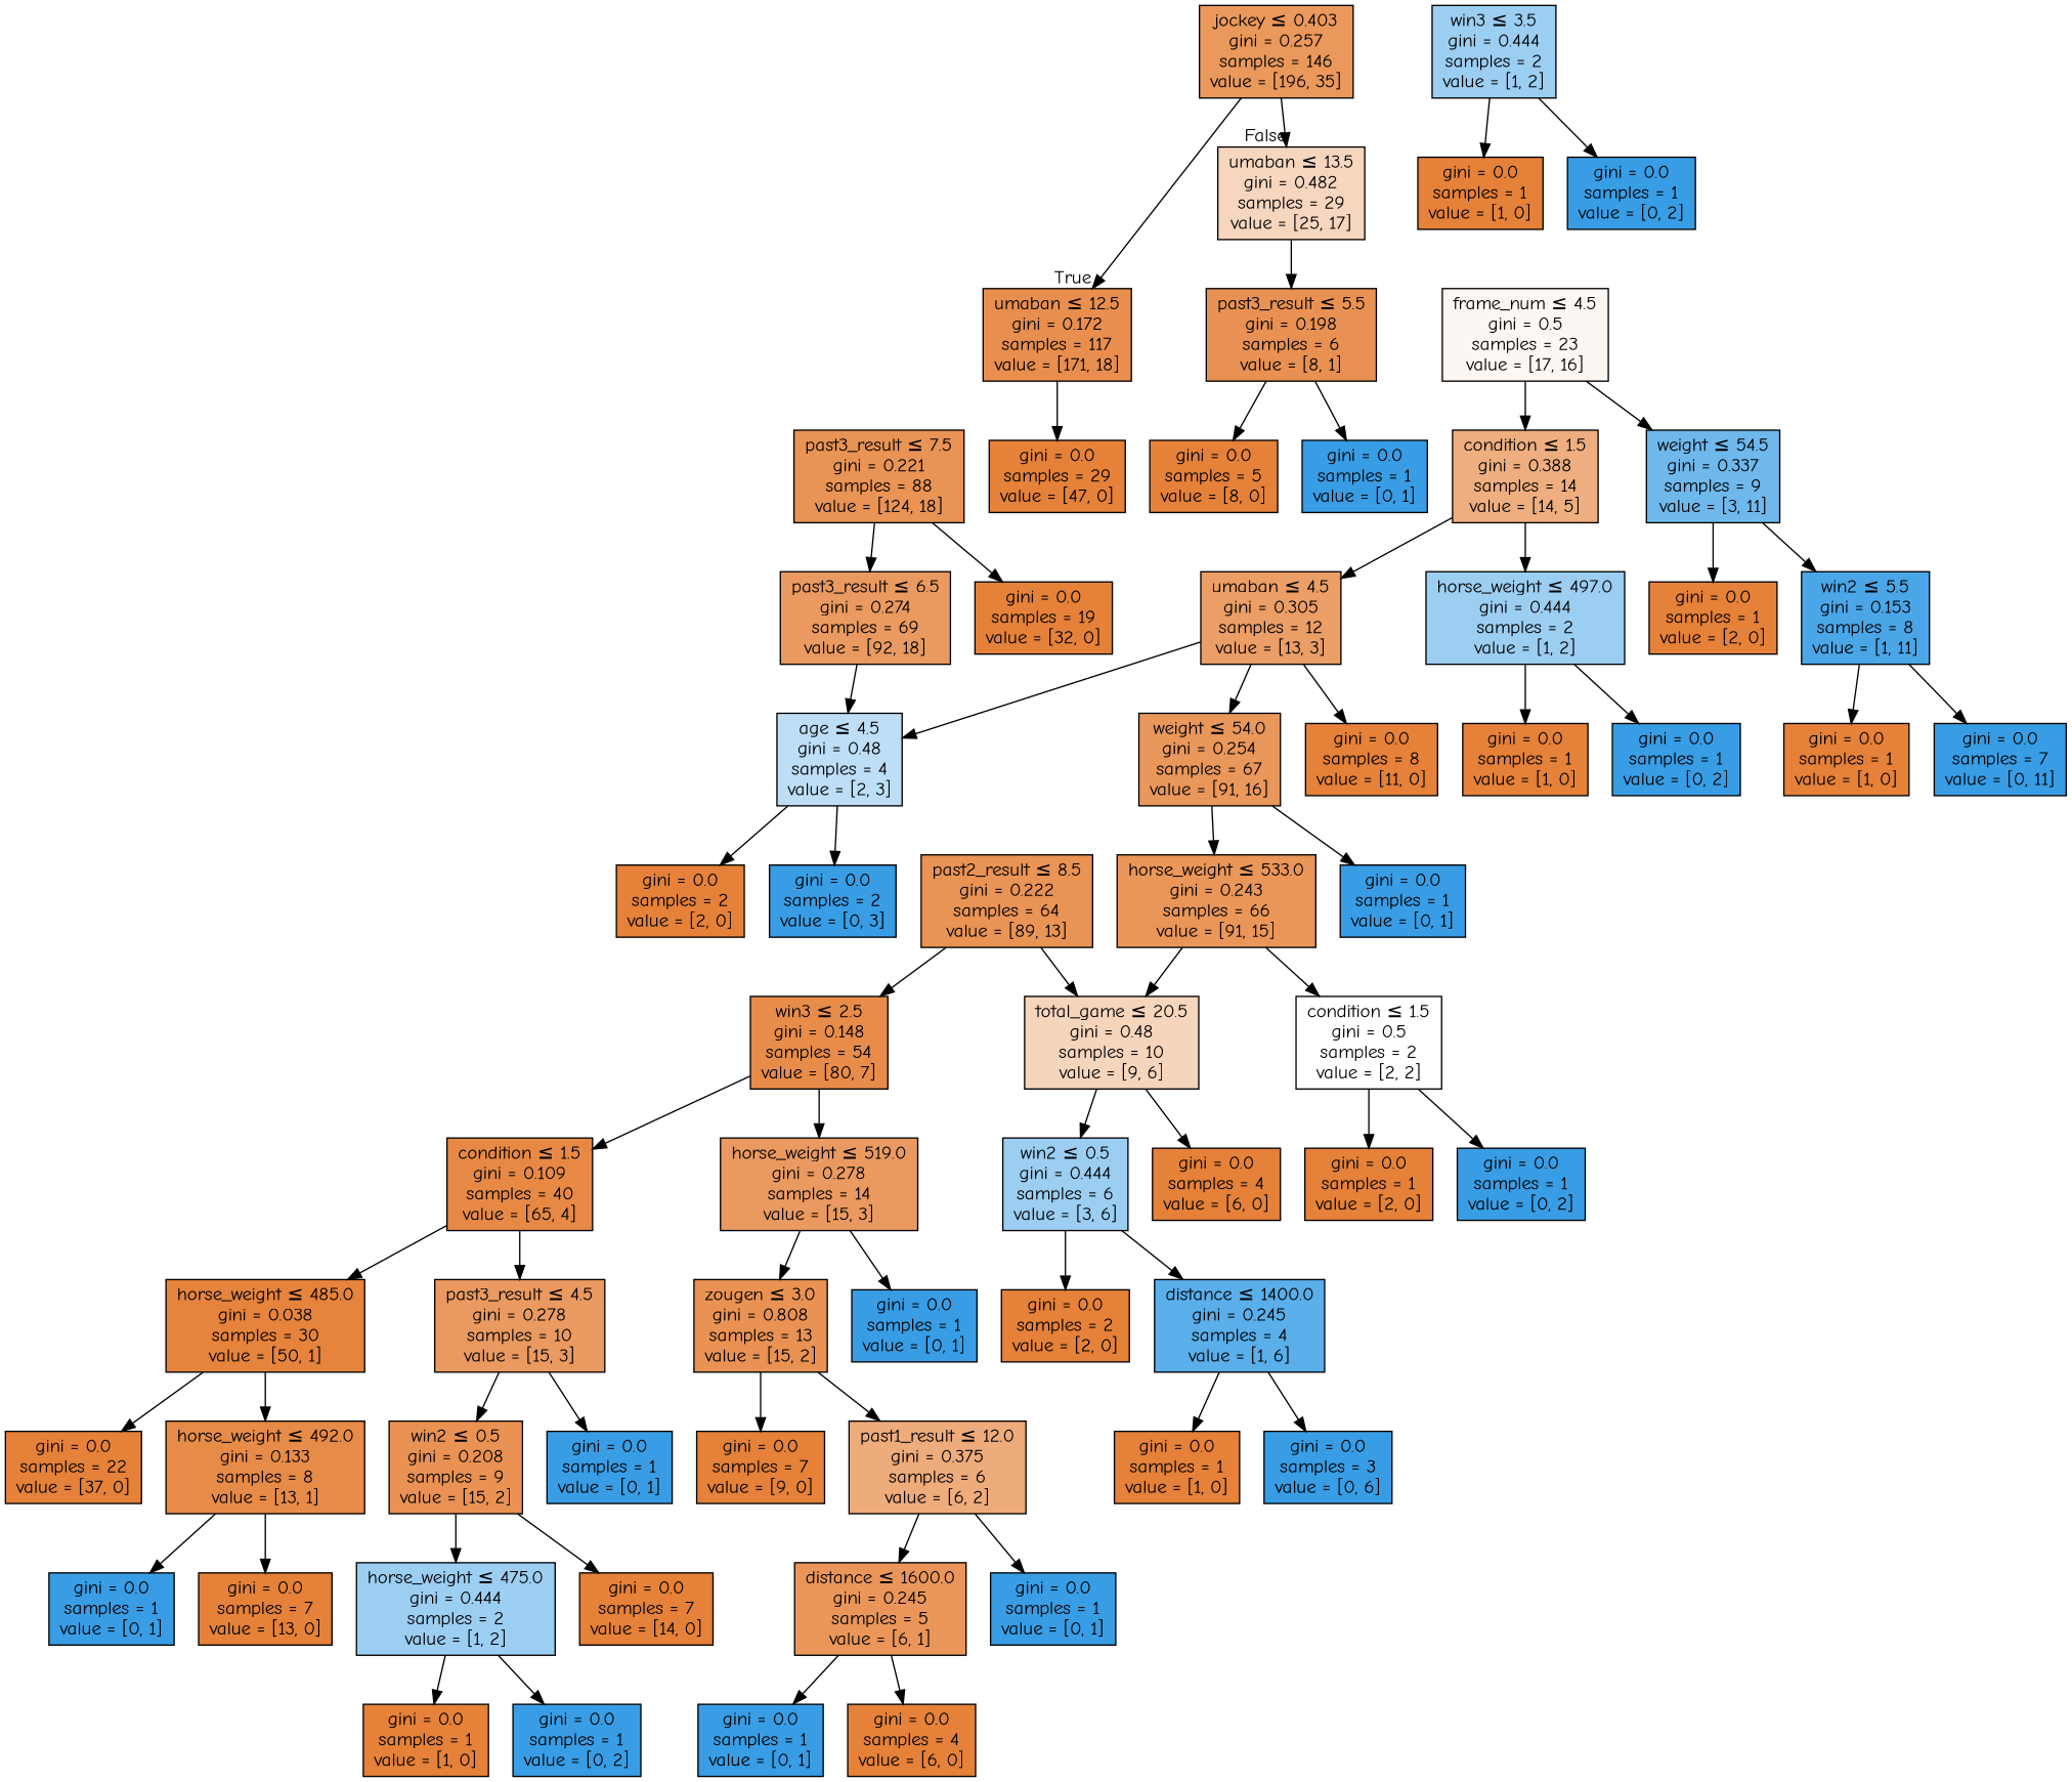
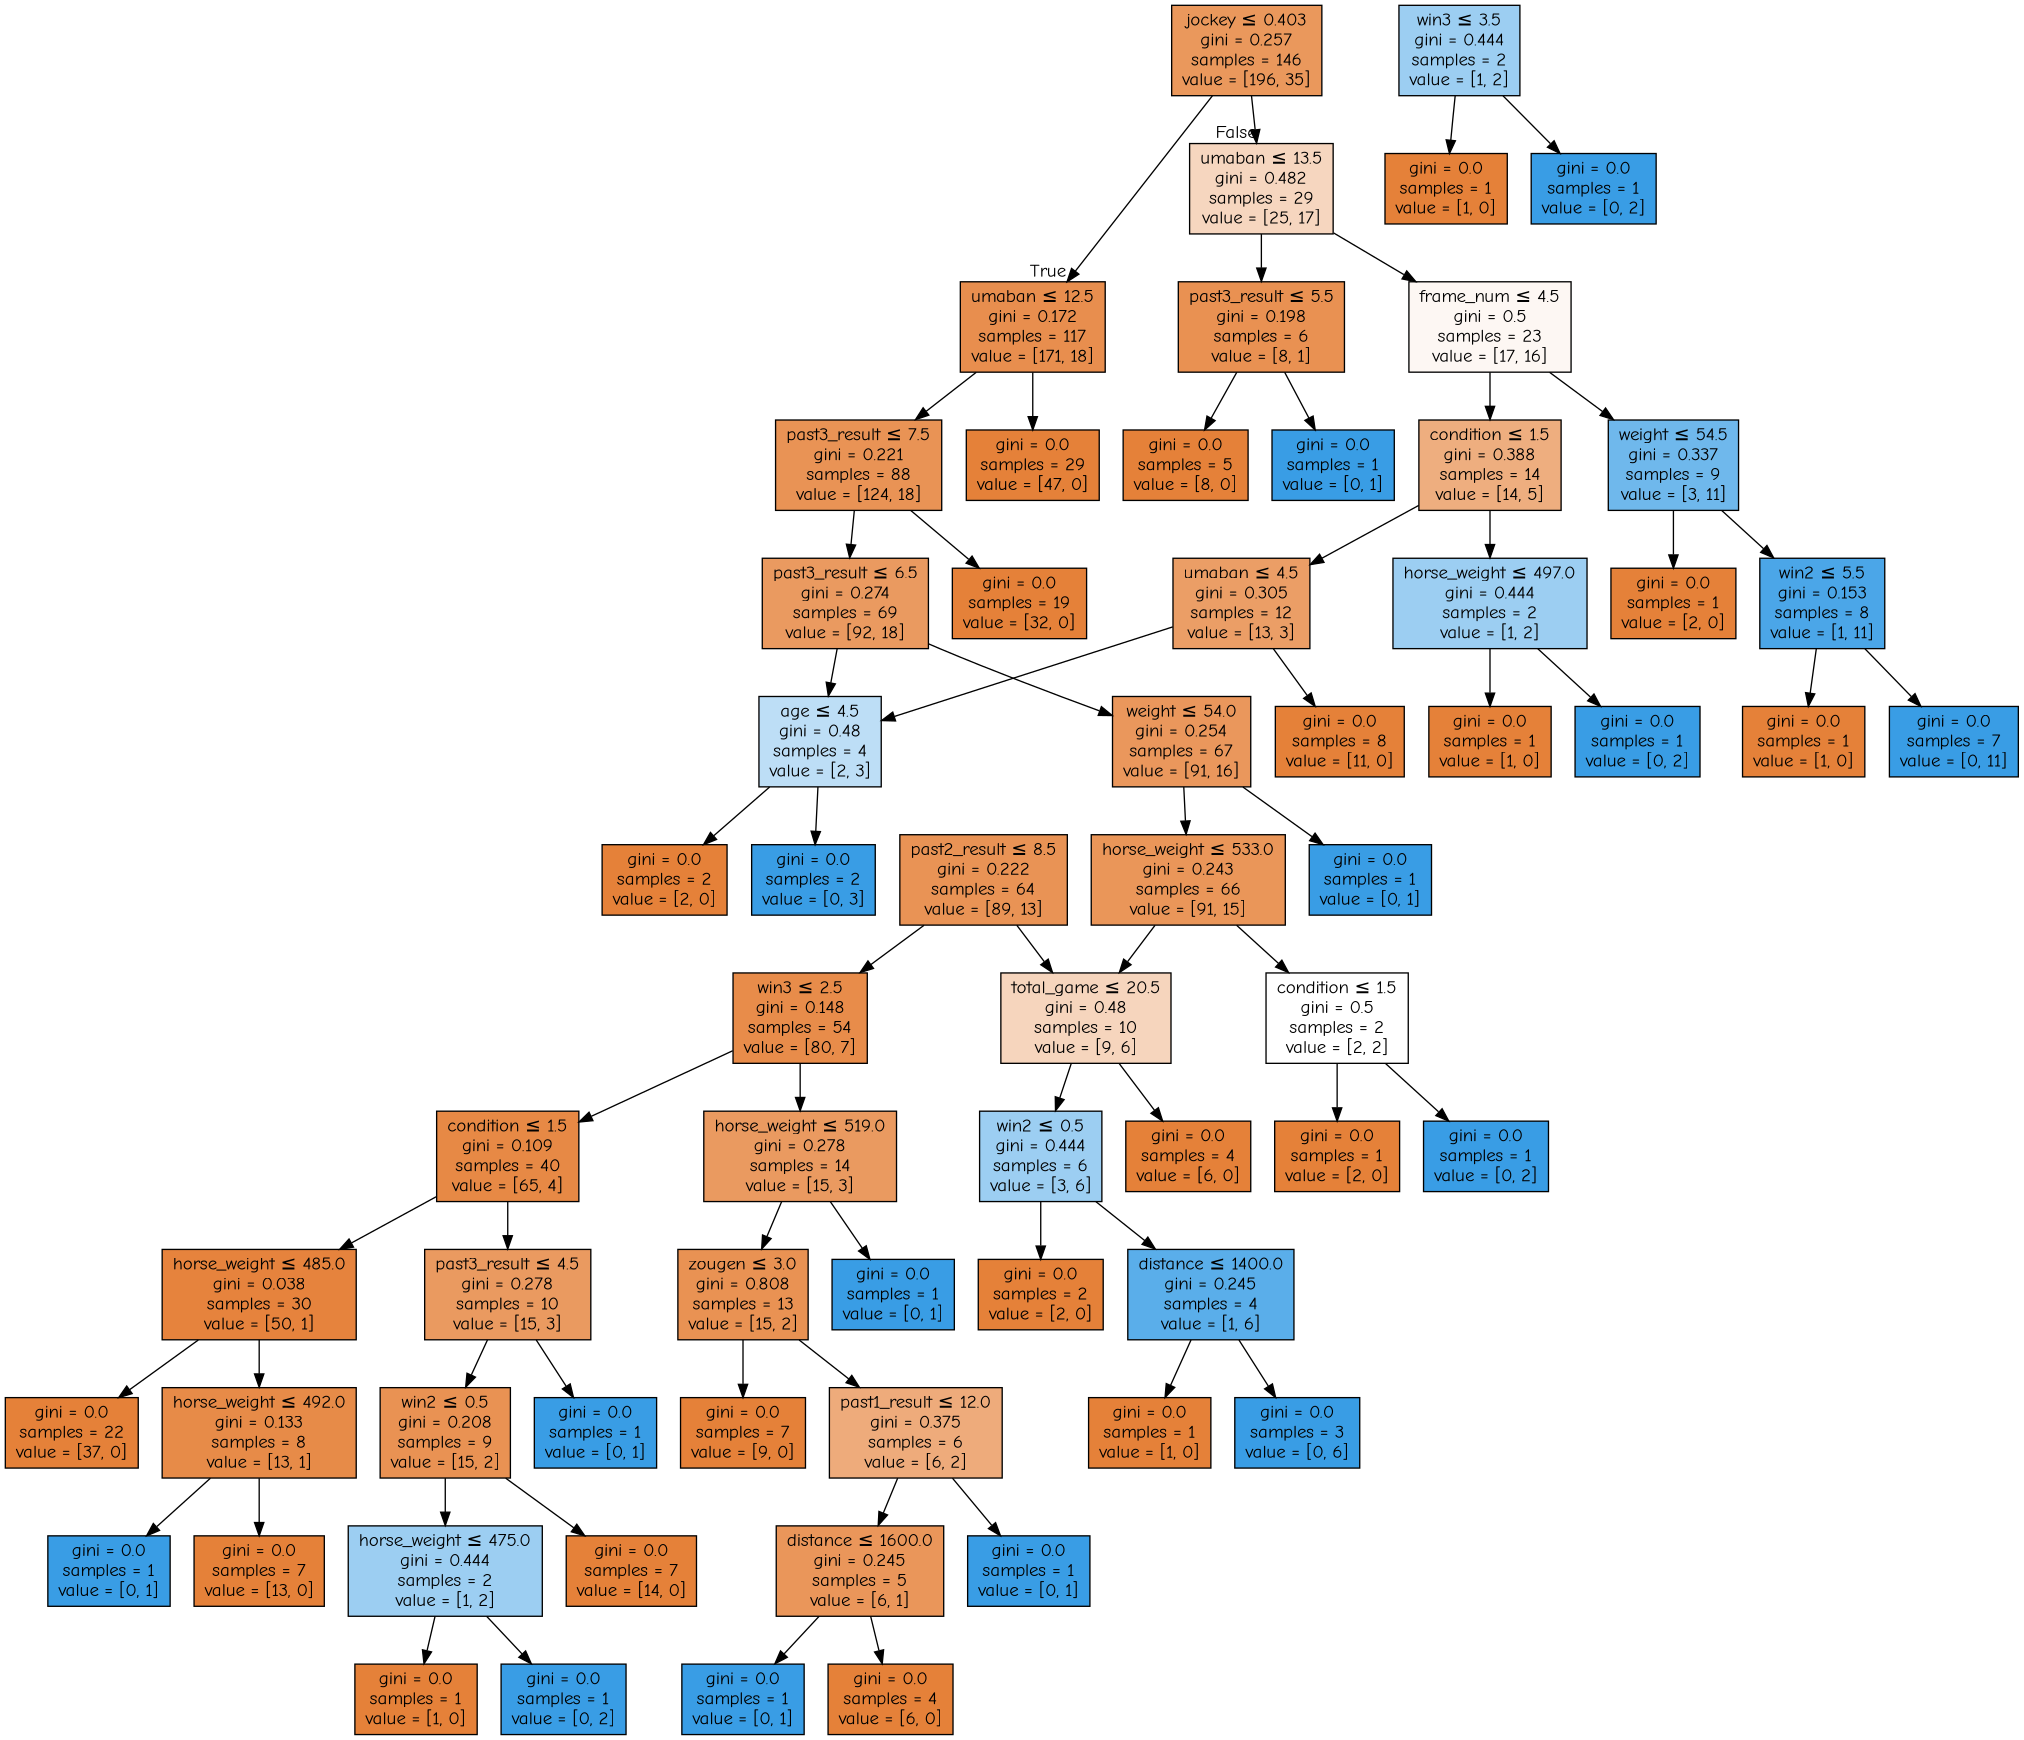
  digraph {
    fontname="Comic Neue"
    node [color=black fillcolor="#e58139ff" fontname="Comic Neue" shape=box style=filled]
    edge [fontname="Comic Neue"]
    n1 [fillcolor="#e58139d1" label=<jockey &le; 0.403<br/>gini = 0.257<br/>samples = 146<br/>value = [196, 35]>]
    n2 [fillcolor="#e58139e4" label=<umaban &le; 12.5<br/>gini = 0.172<br/>samples = 117<br/>value = [171, 18]>]
    n3 [fillcolor="#e5813952" label=<umaban &le; 13.5<br/>gini = 0.482<br/>samples = 29<br/>value = [25, 17]>]
    n4 [fillcolor="#e58139da" label=<past3_result &le; 7.5<br/>gini = 0.221<br/>samples = 88<br/>value = [124, 18]>]
    n5 [label=<gini = 0.0<br/>samples = 29<br/>value = [47, 0]>]
    n6 [fillcolor="#e581390f" label=<frame_num &le; 4.5<br/>gini = 0.5<br/>samples = 23<br/>value = [17, 16]>]
    n7 [fillcolor="#e58139df" label=<past3_result &le; 5.5<br/>gini = 0.198<br/>samples = 6<br/>value = [8, 1]>]
    n8 [fillcolor="#e58139cd" label=<past3_result &le; 6.5<br/>gini = 0.274<br/>samples = 69<br/>value = [92, 18]>]
    n9 [label=<gini = 0.0<br/>samples = 19<br/>value = [32, 0]>]
    n10 [fillcolor="#e58139d2" label=<weight &le; 54.0<br/>gini = 0.254<br/>samples = 67<br/>value = [91, 16]>]
    n11 [fillcolor="#399de555" label=<age &le; 4.5<br/>gini = 0.48<br/>samples = 4<br/>value = [2, 3]>]
    n12 [fillcolor="#399de5ff" label=<gini = 0.0<br/>samples = 1<br/>value = [0, 1]>]
    n13 [fillcolor="#e58139d5" label=<horse_weight &le; 533.0<br/>gini = 0.243<br/>samples = 66<br/>value = [91, 15]>]
    n14 [fillcolor="#399de57f" label=<win3 &le; 3.5<br/>gini = 0.444<br/>samples = 2<br/>value = [1, 2]>]
    n15 [label=<gini = 0.0<br/>samples = 1<br/>value = [1, 0]>]
    n16 [fillcolor="#399de5ff" label=<gini = 0.0<br/>samples = 1<br/>value = [0, 2]>]
    n17 [fillcolor="#e5813900" label=<condition &le; 1.5<br/>gini = 0.5<br/>samples = 2<br/>value = [2, 2]>]
    n18 [fillcolor="#e5813955" label=<total_game &le; 20.5<br/>gini = 0.48<br/>samples = 10<br/>value = [9, 6]>]
    n19 [fillcolor="#e58139da" label=<past2_result &le; 8.5<br/>gini = 0.222<br/>samples = 64<br/>value = [89, 13]>]
    n20 [fillcolor="#e58139e9" label=<win3 &le; 2.5<br/>gini = 0.148<br/>samples = 54<br/>value = [80, 7]>]
    n21 [label=<gini = 0.0<br/>samples = 1<br/>value = [2, 0]>]
    n22 [fillcolor="#399de5ff" label=<gini = 0.0<br/>samples = 1<br/>value = [0, 2]>]
    n23 [fillcolor="#e58139ef" label=<condition &le; 1.5<br/>gini = 0.109<br/>samples = 40<br/>value = [65, 4]>]
    n24 [fillcolor="#e58139cc" label=<horse_weight &le; 519.0<br/>gini = 0.278<br/>samples = 14<br/>value = [15, 3]>]
    n25 [fillcolor="#399de57f" label=<win2 &le; 0.5<br/>gini = 0.444<br/>samples = 6<br/>value = [3, 6]>]
    n26 [label=<gini = 0.0<br/>samples = 4<br/>value = [6, 0]>]
    n27 [fillcolor="#e58139fa" label=<horse_weight &le; 485.0<br/>gini = 0.038<br/>samples = 30<br/>value = [50, 1]>]
    n28 [fillcolor="#e58139cc" label=<past3_result &le; 4.5<br/>gini = 0.278<br/>samples = 10<br/>value = [15, 3]>]
    n29 [fillcolor="#e58139dd" label=<zougen &le; 3.0<br/>gini = 0.808<br/>samples = 13<br/>value = [15, 2]>]
    n30 [fillcolor="#399de5ff" label=<gini = 0.0<br/>samples = 1<br/>value = [0, 1]>]
    n31 [label=<gini = 0.0<br/>samples = 22<br/>value = [37, 0]>]
    n32 [fillcolor="#e58139eb" label=<horse_weight &le; 492.0<br/>gini = 0.133<br/>samples = 8<br/>value = [13, 1]>]
    n33 [fillcolor="#e58139dd" label=<win2 &le; 0.5<br/>gini = 0.208<br/>samples = 9<br/>value = [15, 2]>]
    n34 [fillcolor="#399de5ff" label=<gini = 0.0<br/>samples = 1<br/>value = [0, 1]>]
    n35 [fillcolor="#399de5ff" label=<gini = 0.0<br/>samples = 1<br/>value = [0, 1]>]
    n36 [label=<gini = 0.0<br/>samples = 7<br/>value = [13, 0]>]
    n37 [fillcolor="#399de57f" label=<horse_weight &le; 475.0<br/>gini = 0.444<br/>samples = 2<br/>value = [1, 2]>]
    n38 [label=<gini = 0.0<br/>samples = 7<br/>value = [14, 0]>]
    n39 [label=<gini = 0.0<br/>samples = 1<br/>value = [1, 0]>]
    n40 [fillcolor="#399de5ff" label=<gini = 0.0<br/>samples = 1<br/>value = [0, 2]>]
    n41 [label=<gini = 0.0<br/>samples = 7<br/>value = [9, 0]>]
    n42 [fillcolor="#e58139aa" label=<past1_result &le; 12.0<br/>gini = 0.375<br/>samples = 6<br/>value = [6, 2]>]
    n43 [fillcolor="#e58139d4" label=<distance &le; 1600.0<br/>gini = 0.245<br/>samples = 5<br/>value = [6, 1]>]
    n44 [fillcolor="#399de5ff" label=<gini = 0.0<br/>samples = 1<br/>value = [0, 1]>]
    n45 [fillcolor="#399de5ff" label=<gini = 0.0<br/>samples = 1<br/>value = [0, 1]>]
    n46 [label=<gini = 0.0<br/>samples = 4<br/>value = [6, 0]>]
    n47 [label=<gini = 0.0<br/>samples = 2<br/>value = [2, 0]>]
    n48 [fillcolor="#399de5d4" label=<distance &le; 1400.0<br/>gini = 0.245<br/>samples = 4<br/>value = [1, 6]>]
    n49 [label=<gini = 0.0<br/>samples = 1<br/>value = [1, 0]>]
    n50 [fillcolor="#399de5ff" label=<gini = 0.0<br/>samples = 3<br/>value = [0, 6]>]
    n51 [fillcolor="#e58139a4" label=<condition &le; 1.5<br/>gini = 0.388<br/>samples = 14<br/>value = [14, 5]>]
    n52 [fillcolor="#399de5b9" label=<weight &le; 54.5<br/>gini = 0.337<br/>samples = 9<br/>value = [3, 11]>]
    n53 [label=<gini = 0.0<br/>samples = 5<br/>value = [8, 0]>]
    n54 [fillcolor="#399de5ff" label=<gini = 0.0<br/>samples = 1<br/>value = [0, 1]>]
    n55 [fillcolor="#e58139c4" label=<umaban &le; 4.5<br/>gini = 0.305<br/>samples = 12<br/>value = [13, 3]>]
    n56 [fillcolor="#399de57f" label=<horse_weight &le; 497.0<br/>gini = 0.444<br/>samples = 2<br/>value = [1, 2]>]
    n57 [label=<gini = 0.0<br/>samples = 1<br/>value = [2, 0]>]
    n58 [fillcolor="#399de5e8" label=<win2 &le; 5.5<br/>gini = 0.153<br/>samples = 8<br/>value = [1, 11]>]
    n59 [label=<gini = 0.0<br/>samples = 8<br/>value = [11, 0]>]
    n60 [fillcolor="#399de5ff" label=<gini = 0.0<br/>samples = 1<br/>value = [0, 2]>]
    n61 [label=<gini = 0.0<br/>samples = 1<br/>value = [1, 0]>]
    n62 [fillcolor="#399de5ff" label=<gini = 0.0<br/>samples = 2<br/>value = [0, 3]>]
    n63 [label=<gini = 0.0<br/>samples = 2<br/>value = [2, 0]>]
    n64 [fillcolor="#399de5ff" label=<gini = 0.0<br/>samples = 7<br/>value = [0, 11]>]
    n65 [label=<gini = 0.0<br/>samples = 1<br/>value = [1, 0]>]
    n1 -> n2 [headlabel=True labelangle=45 labeldistance=2.5]
    n1 -> n3 [headlabel=False labelangle=-45 labeldistance=2.5]
+   n2 -> n4
    n2 -> n5
+   n3 -> n6
    n3 -> n7
    n4 -> n8
    n4 -> n9
    n6 -> n51
    n6 -> n52
    n7 -> n53
    n7 -> n54
-   n55 -> n10
+   n8 -> n10
    n8 -> n11
    n10 -> n12
    n10 -> n13
    n11 -> n62
    n11 -> n63
    n13 -> n17
    n13 -> n18
    n14 -> n15
    n14 -> n16
    n17 -> n21
    n17 -> n22
    n18 -> n25
    n18 -> n26
    n19 -> n18
    n19 -> n20
    n20 -> n23
    n20 -> n24
    n23 -> n27
    n23 -> n28
    n24 -> n29
    n24 -> n30
    n25 -> n47
    n25 -> n48
    n27 -> n31
    n27 -> n32
    n28 -> n33
    n28 -> n34
    n29 -> n41
    n29 -> n42
    n32 -> n35
    n32 -> n36
    n33 -> n37
    n33 -> n38
    n37 -> n39
    n37 -> n40
    n42 -> n43
    n42 -> n44
    n43 -> n45
    n43 -> n46
    n48 -> n49
    n48 -> n50
    n51 -> n55
    n51 -> n56
    n52 -> n57
    n52 -> n58
    n55 -> n11
    n55 -> n59
    n56 -> n60
    n56 -> n61
    n58 -> n64
    n58 -> n65
  }
